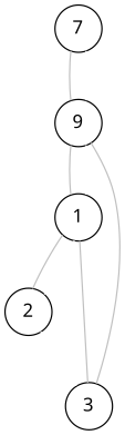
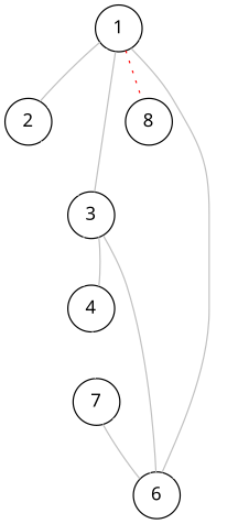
  graph {
    fontname="Noto Sans"
    node [color=black fontname="Noto Sans" shape=circle]
    edge [color=grey fontname="Noto Sans" weight=2]
    1 [height=0.300000 width=0.300000]
    2 [height=0.300000 width=0.300000]
    3 [height=0.300000 width=0.300000]
+   8 [height=0.300000 width=0.300000]
+   4 [height=0.300000 width=0.300000]
    n6 [height=0.300000 label=7 width=0.300000]
-   6 [height=0.300000 width=0.300000 label=9]
+   6 [height=0.300000 width=0.300000]
    1 -- 2
    1 -- 2 [color=white weight=1]
    1 -- 3
+   1 -- 8 [color=red style=dotted]
    2 -- 3 [color=white weight=1]
+   3 -- 4 [color=white weight=1]
+   4 -- 3
+   4 -- n6 [color=white weight=1]
    n6 -- 6
    n6 -- 6 [color=white weight=1]
    6 -- 1
    6 -- 1 [color=white weight=1]
    6 -- 3
  }
